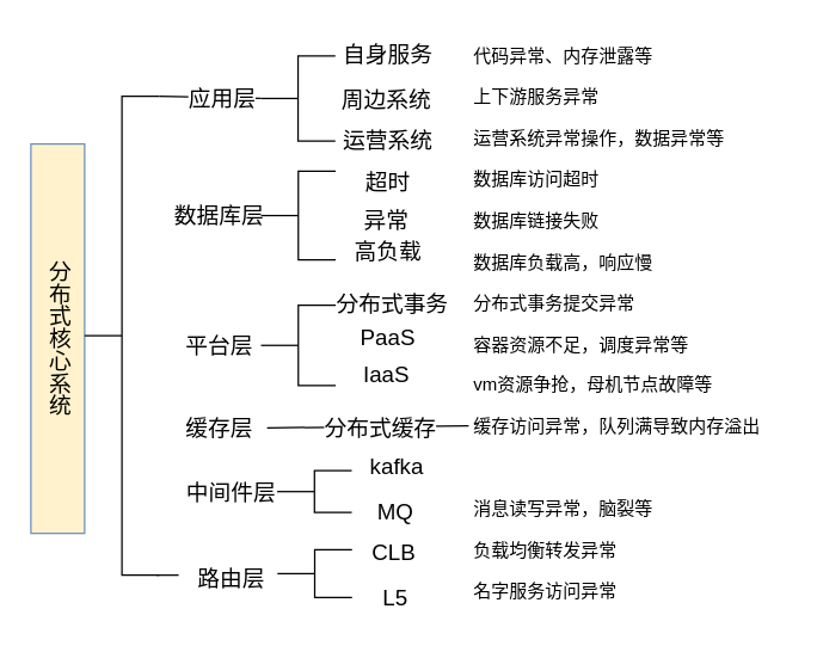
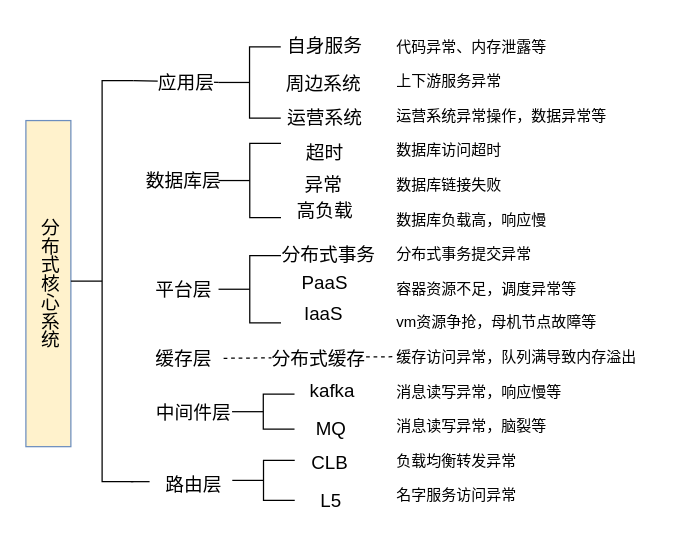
  <mxCell id="0" />
  <mxCell id="1" parent="0" />
  <mxCell id="2" value="分布式核心系统" style="rounded=0;whiteSpace=wrap;html=1;textDirection=vertical-lr;fontSize=15;fillColor=#fff2cc;strokeColor=#6c8ebf;" vertex="1" parent="1"><mxGeometry x="20" y="96" width="36" height="261" as="geometry" /></mxCell>
  <mxCell id="3" value="" style="strokeWidth=1;html=1;shape=mxgraph.flowchart.annotation_2;align=left;labelPosition=right;pointerEvents=1;" vertex="1" parent="1"><mxGeometry x="56" y="64" width="50" height="321" as="geometry" /></mxCell>
  <mxCell id="4" value="" style="strokeWidth=1;html=1;shape=mxgraph.flowchart.annotation_2;align=left;labelPosition=right;pointerEvents=1;fontSize=15;" vertex="1" parent="1"><mxGeometry x="174" y="37" width="50" height="57" as="geometry" /></mxCell>
  <mxCell id="5" style="rounded=0;orthogonalLoop=1;jettySize=auto;html=1;exitX=1;exitY=0;exitDx=0;exitDy=0;exitPerimeter=0;entryX=0;entryY=0.5;entryDx=0;entryDy=0;entryPerimeter=0;endArrow=none;endFill=0;fontSize=15;" edge="1" parent="1" source="3" target="4"><mxGeometry relative="1" as="geometry" /></mxCell>
  <mxCell id="6" value="应用层" style="edgeLabel;html=1;align=center;verticalAlign=middle;resizable=0;points=[];fontSize=15;" vertex="1" connectable="0" parent="5"><mxGeometry x="-0.319" y="2" relative="1" as="geometry"><mxPoint x="18" y="2" as="offset" /></mxGeometry></mxCell>
  <mxCell id="7" value="数据库层" style="text;html=1;align=center;verticalAlign=middle;resizable=0;points=[];autosize=1;strokeColor=none;fillColor=none;fontSize=15;" vertex="1" parent="1"><mxGeometry x="107" y="129" width="78" height="30" as="geometry" /></mxCell>
  <mxCell id="8" value="平台层" style="text;html=1;align=center;verticalAlign=middle;resizable=0;points=[];autosize=1;strokeColor=none;fillColor=none;fontSize=15;" vertex="1" parent="1"><mxGeometry x="114.5" y="216" width="63" height="30" as="geometry" /></mxCell>
  <mxCell id="9" value="缓存层" style="text;html=1;align=center;verticalAlign=middle;resizable=0;points=[];autosize=1;strokeColor=none;fillColor=none;fontSize=15;" vertex="1" parent="1"><mxGeometry x="114.5" y="271" width="63" height="30" as="geometry" /></mxCell>
  <mxCell id="10" value="中间件层" style="text;html=1;align=center;verticalAlign=middle;resizable=0;points=[];autosize=1;strokeColor=none;fillColor=none;fontSize=15;" vertex="1" parent="1"><mxGeometry x="114.5" y="314" width="78" height="30" as="geometry" /></mxCell>
  <mxCell id="11" value="路由层" style="text;html=1;align=center;verticalAlign=middle;resizable=0;points=[];autosize=1;strokeColor=none;fillColor=none;fontSize=15;" vertex="1" parent="1"><mxGeometry x="122.18" y="371.75" width="63" height="30" as="geometry" /></mxCell>
  <mxCell id="12" value="" style="strokeWidth=1;html=1;shape=mxgraph.flowchart.annotation_2;align=left;labelPosition=right;pointerEvents=1;fontSize=15;" vertex="1" parent="1"><mxGeometry x="174.18" y="114.25" width="50" height="59.5" as="geometry" /></mxCell>
  <mxCell id="13" value="" style="strokeWidth=1;html=1;shape=mxgraph.flowchart.annotation_2;align=left;labelPosition=right;pointerEvents=1;fontSize=15;" vertex="1" parent="1"><mxGeometry x="174.18" y="204" width="50" height="54" as="geometry" /></mxCell>
- <mxCell id="14" value="" style="endArrow=none;html=1;rounded=0;endFill=0;exitX=1.012;exitY=0.509;exitDx=0;exitDy=0;exitPerimeter=0;entryX=-0.008;entryY=0.462;entryDx=0;entryDy=0;entryPerimeter=0;" edge="1" parent="1" source="9" target="41"><mxGeometry width="50" height="50" relative="1" as="geometry"><mxPoint x="204.003" y="285.82" as="sourcePoint" /><mxPoint x="333" y="286" as="targetPoint" /></mxGeometry></mxCell>
+ <mxCell id="14" value="" style="endArrow=none;html=1;rounded=0;endFill=0;exitX=1.012;exitY=0.509;exitDx=0;exitDy=0;exitPerimeter=0;entryX=-0.008;entryY=0.462;entryDx=0;entryDy=0;entryPerimeter=0;dashed=1;" edge="1" parent="1" source="9" target="41"><mxGeometry width="50" height="50" relative="1" as="geometry"><mxPoint x="204.003" y="285.82" as="sourcePoint" /><mxPoint x="333" y="286" as="targetPoint" /></mxGeometry></mxCell>
  <mxCell id="15" value="分布式缓存" style="edgeLabel;html=1;align=center;verticalAlign=middle;resizable=0;points=[];fontSize=15;" vertex="1" connectable="0" parent="14"><mxGeometry x="-0.348" y="1" relative="1" as="geometry"><mxPoint x="31" y="1" as="offset" /></mxGeometry></mxCell>
  <mxCell id="16" value="" style="strokeWidth=1;html=1;shape=mxgraph.flowchart.annotation_2;align=left;labelPosition=right;pointerEvents=1;fontSize=15;" vertex="1" parent="1"><mxGeometry x="185" y="315" width="50" height="28" as="geometry" /></mxCell>
  <mxCell id="17" value="" style="strokeWidth=1;html=1;shape=mxgraph.flowchart.annotation_2;align=left;labelPosition=right;pointerEvents=1;fontSize=15;" vertex="1" parent="1"><mxGeometry x="185.18" y="368" width="50" height="32" as="geometry" /></mxCell>
  <mxCell id="18" style="edgeStyle=orthogonalEdgeStyle;rounded=0;orthogonalLoop=1;jettySize=auto;html=1;exitX=1;exitY=1;exitDx=0;exitDy=0;exitPerimeter=0;endArrow=none;endFill=0;fontSize=15;" edge="1" parent="1"><mxGeometry relative="1" as="geometry"><mxPoint x="104" y="385" as="sourcePoint" /><mxPoint x="119" y="385" as="targetPoint" /><Array as="points"><mxPoint x="118.5" y="385.25" /></Array></mxGeometry></mxCell>
  <mxCell id="19" value="自身服务" style="text;html=1;align=center;verticalAlign=middle;resizable=0;points=[];autosize=1;strokeColor=none;fillColor=none;fontSize=15;" vertex="1" parent="1"><mxGeometry x="219.68" y="20.5" width="78" height="30" as="geometry" /></mxCell>
  <mxCell id="20" value="周边系统" style="text;html=1;align=center;verticalAlign=middle;resizable=0;points=[];autosize=1;strokeColor=none;fillColor=none;fontSize=15;" vertex="1" parent="1"><mxGeometry x="218.68" y="50.5" width="78" height="30" as="geometry" /></mxCell>
  <mxCell id="21" value="运营系统" style="text;html=1;align=center;verticalAlign=middle;resizable=0;points=[];autosize=1;strokeColor=none;fillColor=none;fontSize=15;" vertex="1" parent="1"><mxGeometry x="219.68" y="78.25" width="78" height="30" as="geometry" /></mxCell>
  <mxCell id="22" value="超时" style="text;html=1;align=center;verticalAlign=middle;resizable=0;points=[];autosize=1;strokeColor=none;fillColor=none;fontSize=15;" vertex="1" parent="1"><mxGeometry x="235" y="106" width="48" height="30" as="geometry" /></mxCell>
  <mxCell id="23" value="异常" style="text;html=1;align=center;verticalAlign=middle;resizable=0;points=[];autosize=1;strokeColor=none;fillColor=none;fontSize=15;" vertex="1" parent="1"><mxGeometry x="234.18" y="132" width="48" height="30" as="geometry" /></mxCell>
  <mxCell id="24" value="高负载" style="text;html=1;align=center;verticalAlign=middle;resizable=0;points=[];autosize=1;strokeColor=none;fillColor=none;fontSize=15;" vertex="1" parent="1"><mxGeometry x="227.5" y="153" width="63" height="30" as="geometry" /></mxCell>
  <mxCell id="25" value="分布式事务" style="text;html=1;align=center;verticalAlign=middle;resizable=0;points=[];autosize=1;strokeColor=none;fillColor=none;fontSize=15;" vertex="1" parent="1"><mxGeometry x="215" y="188.25" width="93" height="30" as="geometry" /></mxCell>
  <mxCell id="26" value="PaaS" style="text;html=1;align=center;verticalAlign=middle;resizable=0;points=[];autosize=1;strokeColor=none;fillColor=none;fontSize=15;" vertex="1" parent="1"><mxGeometry x="231.18" y="210.25" width="55" height="30" as="geometry" /></mxCell>
  <mxCell id="27" value="IaaS" style="text;html=1;align=center;verticalAlign=middle;resizable=0;points=[];autosize=1;strokeColor=none;fillColor=none;fontSize=15;" vertex="1" parent="1"><mxGeometry x="233.18" y="235" width="49" height="30" as="geometry" /></mxCell>
  <mxCell id="28" value="kafka" style="text;html=1;align=center;verticalAlign=middle;resizable=0;points=[];autosize=1;strokeColor=none;fillColor=none;fontSize=15;" vertex="1" parent="1"><mxGeometry x="238.18" y="297" width="54" height="30" as="geometry" /></mxCell>
  <mxCell id="29" value="MQ" style="text;html=1;align=center;verticalAlign=middle;resizable=0;points=[];autosize=1;strokeColor=none;fillColor=none;fontSize=15;" vertex="1" parent="1"><mxGeometry x="242.5" y="327" width="42" height="30" as="geometry" /></mxCell>
  <mxCell id="30" value="CLB" style="text;html=1;align=center;verticalAlign=middle;resizable=0;points=[];autosize=1;strokeColor=none;fillColor=none;fontSize=15;" vertex="1" parent="1"><mxGeometry x="239.18" y="354" width="47" height="30" as="geometry" /></mxCell>
  <mxCell id="31" value="L5" style="text;html=1;align=center;verticalAlign=middle;resizable=0;points=[];autosize=1;strokeColor=none;fillColor=none;fontSize=15;" vertex="1" parent="1"><mxGeometry x="246" y="385" width="35" height="30" as="geometry" /></mxCell>
  <mxCell id="32" value="代码异常、内存泄露等" style="text;html=1;align=left;verticalAlign=middle;resizable=0;points=[];autosize=1;strokeColor=none;fillColor=none;" vertex="1" parent="1"><mxGeometry x="315" y="24.63" width="138" height="26" as="geometry" /></mxCell>
  <mxCell id="33" value="上下游服务异常" style="text;html=1;align=left;verticalAlign=middle;resizable=0;points=[];autosize=1;strokeColor=none;fillColor=none;" vertex="1" parent="1"><mxGeometry x="315" y="52" width="102" height="26" as="geometry" /></mxCell>
  <mxCell id="34" value="运营系统异常操作，数据异常等" style="text;html=1;align=left;verticalAlign=middle;resizable=0;points=[];autosize=1;strokeColor=none;fillColor=none;" vertex="1" parent="1"><mxGeometry x="315" y="80" width="186" height="26" as="geometry" /></mxCell>
  <mxCell id="35" value="数据库访问超时" style="text;html=1;align=left;verticalAlign=middle;resizable=0;points=[];autosize=1;strokeColor=none;fillColor=none;" vertex="1" parent="1"><mxGeometry x="315" y="107" width="102" height="26" as="geometry" /></mxCell>
  <mxCell id="36" value="数据库链接失败" style="text;html=1;align=left;verticalAlign=middle;resizable=0;points=[];autosize=1;strokeColor=none;fillColor=none;" vertex="1" parent="1"><mxGeometry x="315" y="135" width="102" height="26" as="geometry" /></mxCell>
  <mxCell id="37" value="数据库负载高，响应慢" style="text;html=1;align=left;verticalAlign=middle;resizable=0;points=[];autosize=1;strokeColor=none;fillColor=none;" vertex="1" parent="1"><mxGeometry x="315" y="163" width="138" height="26" as="geometry" /></mxCell>
  <mxCell id="38" value="分布式事务提交异常" style="text;html=1;align=left;verticalAlign=middle;resizable=0;points=[];autosize=1;strokeColor=none;fillColor=none;" vertex="1" parent="1"><mxGeometry x="315" y="190" width="126" height="26" as="geometry" /></mxCell>
  <mxCell id="39" value="容器资源不足，调度异常等" style="text;html=1;align=left;verticalAlign=middle;resizable=0;points=[];autosize=1;strokeColor=none;fillColor=none;" vertex="1" parent="1"><mxGeometry x="315" y="218" width="162" height="26" as="geometry" /></mxCell>
  <mxCell id="40" value="vm资源争抢，母机节点故障等" style="text;html=1;align=left;verticalAlign=middle;resizable=0;points=[];autosize=1;strokeColor=none;fillColor=none;" vertex="1" parent="1"><mxGeometry x="315" y="245" width="178" height="26" as="geometry" /></mxCell>
  <mxCell id="41" value="缓存访问异常，队列满导致内存溢出" style="text;html=1;align=left;verticalAlign=middle;resizable=0;points=[];autosize=1;strokeColor=none;fillColor=none;" vertex="1" parent="1"><mxGeometry x="315" y="273" width="210" height="26" as="geometry" /></mxCell>
+ <mxCell id="42" value="消息读写异常，响应慢等" style="text;html=1;align=left;verticalAlign=middle;resizable=0;points=[];autosize=1;strokeColor=none;fillColor=none;" vertex="1" parent="1"><mxGeometry x="315" y="301" width="150" height="26" as="geometry" /></mxCell>
  <mxCell id="43" value="消息读写异常，脑裂等" style="text;html=1;align=left;verticalAlign=middle;resizable=0;points=[];autosize=1;strokeColor=none;fillColor=none;" vertex="1" parent="1"><mxGeometry x="315" y="328" width="138" height="26" as="geometry" /></mxCell>
  <mxCell id="44" value="负载均衡转发异常" style="text;html=1;align=left;verticalAlign=middle;resizable=0;points=[];autosize=1;strokeColor=none;fillColor=none;" vertex="1" parent="1"><mxGeometry x="315" y="356" width="114" height="26" as="geometry" /></mxCell>
  <mxCell id="45" value="名字服务访问异常" style="text;html=1;align=left;verticalAlign=middle;resizable=0;points=[];autosize=1;strokeColor=none;fillColor=none;" vertex="1" parent="1"><mxGeometry x="315" y="383.38" width="114" height="26" as="geometry" /></mxCell>
